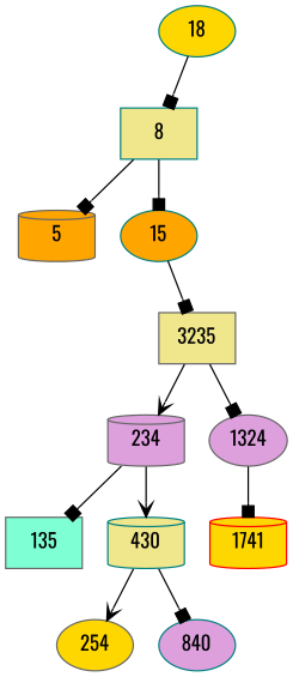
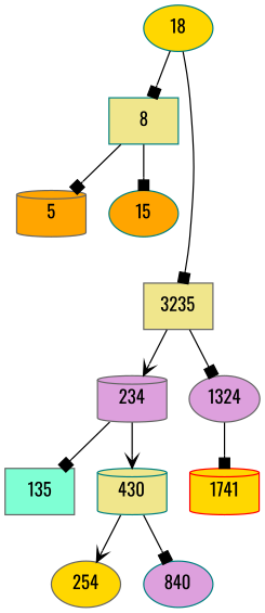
  digraph {
    fontname=Oswald
    node [color=gray40 fillcolor=gold fontname=Oswald shape=ellipse style=filled]
    edge [arrowhead=box fontname=Oswald]
    18 [color=teal]
    8 [color=teal fillcolor=khaki shape=box]
    n3 [fillcolor=khaki label=3235 shape=box]
    5 [fillcolor=orange shape=cylinder]
    15 [color=teal fillcolor=orange]
    234 [fillcolor=plum shape=cylinder]
    1324 [fillcolor=plum]
    135 [fillcolor=aquamarine shape=box]
    430 [color=teal fillcolor=khaki shape=cylinder]
    n10 [color=red label=1741 shape=cylinder]
    254
    840 [color=teal fillcolor=plum]
    18 -> 8
-   15 -> n3
+   18 -> n3
    8 -> 5
    8 -> 15
    n3 -> 234 [arrowhead=vee]
    n3 -> 1324
    234 -> 135
    234 -> 430 [arrowhead=vee]
    1324 -> n10
    430 -> 254 [arrowhead=vee]
    430 -> 840
  }
